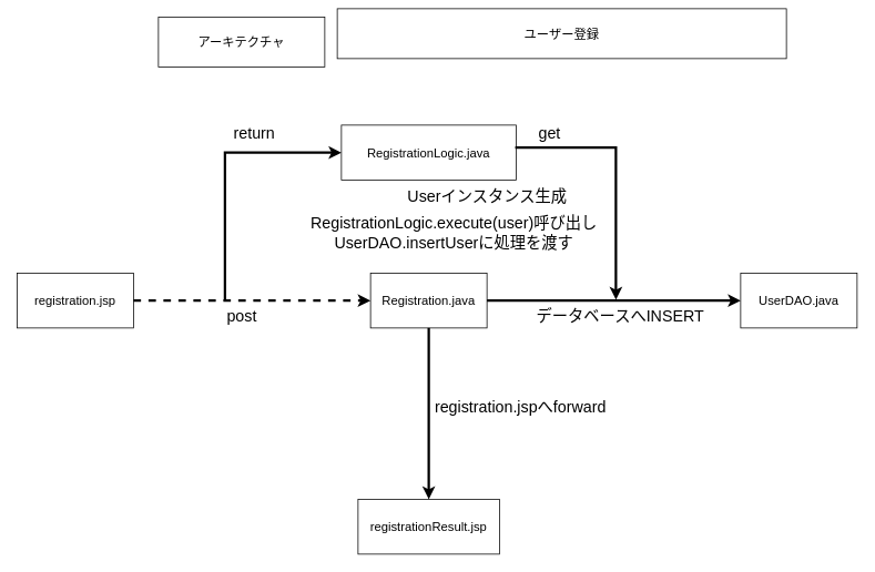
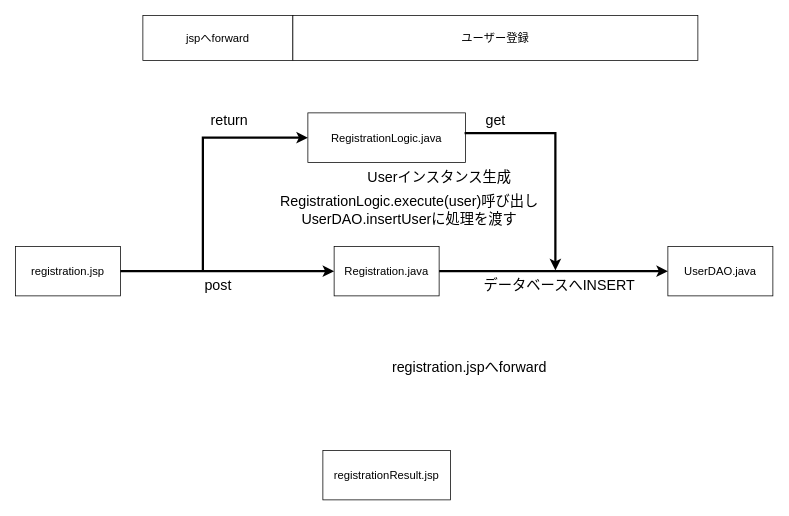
  <mxCell id="0" />
  <mxCell id="1" parent="0" />
- <mxCell id="2" value="&lt;font style=&quot;font-size: 15px;&quot;&gt;アーキテクチャ&lt;/font&gt;" style="rounded=0;whiteSpace=wrap;html=1;" vertex="1" parent="1"><mxGeometry x="190" y="20" width="200" height="60" as="geometry" /></mxCell>
- <mxCell id="3" value="&lt;font style=&quot;font-size: 15px;&quot;&gt;ユーザー登録&lt;/font&gt;" style="rounded=0;whiteSpace=wrap;html=1;" vertex="1" parent="1"><mxGeometry x="405" y="10" width="540" height="60" as="geometry" /></mxCell>
+ <mxCell id="2" value="&lt;font style=&quot;font-size: 15px;&quot;&gt;jspへforward&lt;/font&gt;" style="rounded=0;whiteSpace=wrap;html=1;" vertex="1" parent="1"><mxGeometry x="190" y="20" width="200" height="60" as="geometry" /></mxCell>
+ <mxCell id="3" value="&lt;font style=&quot;font-size: 15px;&quot;&gt;ユーザー登録&lt;/font&gt;" style="rounded=0;whiteSpace=wrap;html=1;" vertex="1" parent="1"><mxGeometry x="390" y="20" width="540" height="60" as="geometry" /></mxCell>
  <mxCell id="4" value="&lt;font style=&quot;font-size: 15px;&quot;&gt;RegistrationLogic.java&lt;/font&gt;" style="rounded=0;whiteSpace=wrap;html=1;" vertex="1" parent="1"><mxGeometry x="410" y="150" width="210" height="66" as="geometry" /></mxCell>
  <mxCell id="5" value="&lt;font style=&quot;font-size: 15px;&quot;&gt;Registration.java&lt;/font&gt;" style="rounded=0;whiteSpace=wrap;html=1;" vertex="1" parent="1"><mxGeometry x="445" y="328" width="140" height="66" as="geometry" /></mxCell>
  <mxCell id="6" value="&lt;font style=&quot;font-size: 15px;&quot;&gt;registration.jsp&lt;/font&gt;" style="rounded=0;whiteSpace=wrap;html=1;" vertex="1" parent="1"><mxGeometry x="20" y="328" width="140" height="66" as="geometry" /></mxCell>
  <mxCell id="7" value="&lt;font style=&quot;font-size: 15px;&quot;&gt;registrationResult.jsp&lt;/font&gt;" style="rounded=0;whiteSpace=wrap;html=1;" vertex="1" parent="1"><mxGeometry x="430" y="600" width="170" height="66" as="geometry" /></mxCell>
  <mxCell id="8" value="&lt;font style=&quot;font-size: 15px;&quot;&gt;UserDAO.java&lt;/font&gt;" style="rounded=0;whiteSpace=wrap;html=1;" vertex="1" parent="1"><mxGeometry x="890" y="328" width="140" height="66" as="geometry" /></mxCell>
- <mxCell id="9" value="" style="endArrow=classic;html=1;rounded=0;strokeWidth=3;exitX=1;exitY=0.5;exitDx=0;exitDy=0;entryX=0;entryY=0.5;entryDx=0;entryDy=0;dashed=1;" edge="1" parent="1" source="6" target="5"><mxGeometry width="50" height="50" relative="1" as="geometry"><mxPoint x="180" y="350" as="sourcePoint" /><mxPoint x="400" y="360" as="targetPoint" /></mxGeometry></mxCell>
+ <mxCell id="9" value="" style="endArrow=classic;html=1;rounded=0;strokeWidth=3;exitX=1;exitY=0.5;exitDx=0;exitDy=0;entryX=0;entryY=0.5;entryDx=0;entryDy=0;" edge="1" parent="1" source="6" target="5"><mxGeometry width="50" height="50" relative="1" as="geometry"><mxPoint x="180" y="350" as="sourcePoint" /><mxPoint x="400" y="360" as="targetPoint" /></mxGeometry></mxCell>
  <mxCell id="10" value="&lt;font style=&quot;font-size: 19px;&quot;&gt;post&lt;/font&gt;" style="text;html=1;align=center;verticalAlign=middle;resizable=0;points=[];autosize=1;strokeColor=none;fillColor=none;" vertex="1" parent="1"><mxGeometry x="260" y="360" width="60" height="40" as="geometry" /></mxCell>
  <mxCell id="11" value="" style="endArrow=classic;html=1;rounded=0;strokeWidth=3;entryX=0;entryY=0.5;entryDx=0;entryDy=0;" edge="1" parent="1" target="4"><mxGeometry width="50" height="50" relative="1" as="geometry"><mxPoint x="270" y="360" as="sourcePoint" /><mxPoint x="270" y="190" as="targetPoint" /><Array as="points"><mxPoint x="270" y="183" /></Array></mxGeometry></mxCell>
  <mxCell id="12" value="&lt;font style=&quot;font-size: 19px;&quot;&gt;return&lt;/font&gt;" style="text;html=1;align=center;verticalAlign=middle;resizable=0;points=[];autosize=1;strokeColor=none;fillColor=none;" vertex="1" parent="1"><mxGeometry x="270" y="140" width="70" height="40" as="geometry" /></mxCell>
  <mxCell id="13" value="" style="endArrow=classic;html=1;rounded=0;strokeWidth=3;exitX=1;exitY=0.5;exitDx=0;exitDy=0;entryX=0;entryY=0.5;entryDx=0;entryDy=0;" edge="1" parent="1" source="5" target="8"><mxGeometry width="50" height="50" relative="1" as="geometry"><mxPoint x="570" y="370" as="sourcePoint" /><mxPoint x="870" y="361" as="targetPoint" /></mxGeometry></mxCell>
- <mxCell id="14" value="" style="endArrow=classic;html=1;rounded=0;strokeWidth=3;exitX=0.5;exitY=1;exitDx=0;exitDy=0;entryX=0.5;entryY=0;entryDx=0;entryDy=0;" edge="1" parent="1" source="5" target="7"><mxGeometry width="50" height="50" relative="1" as="geometry"><mxPoint x="595" y="371" as="sourcePoint" /><mxPoint x="900" y="371" as="targetPoint" /></mxGeometry></mxCell>
  <mxCell id="15" value="" style="endArrow=classic;html=1;rounded=0;strokeWidth=3;exitX=0.995;exitY=0.409;exitDx=0;exitDy=0;exitPerimeter=0;" edge="1" parent="1" source="4"><mxGeometry width="50" height="50" relative="1" as="geometry"><mxPoint x="740" y="200" as="sourcePoint" /><mxPoint x="740" y="360" as="targetPoint" /><Array as="points"><mxPoint x="740" y="177" /></Array></mxGeometry></mxCell>
  <mxCell id="16" value="&lt;font style=&quot;font-size: 19px;&quot;&gt;get&lt;/font&gt;" style="text;html=1;align=center;verticalAlign=middle;resizable=0;points=[];autosize=1;strokeColor=none;fillColor=none;" vertex="1" parent="1"><mxGeometry x="635" y="140" width="50" height="40" as="geometry" /></mxCell>
  <mxCell id="17" value="&lt;font style=&quot;font-size: 19px;&quot;&gt;データベースへINSERT&lt;/font&gt;" style="text;html=1;align=center;verticalAlign=middle;resizable=0;points=[];autosize=1;strokeColor=none;fillColor=none;" vertex="1" parent="1"><mxGeometry x="635" y="360" width="220" height="40" as="geometry" /></mxCell>
  <mxCell id="18" value="&lt;font style=&quot;font-size: 19px;&quot;&gt;registration.jspへforward&lt;/font&gt;" style="text;html=1;align=center;verticalAlign=middle;resizable=0;points=[];autosize=1;strokeColor=none;fillColor=none;" vertex="1" parent="1"><mxGeometry x="510" y="470" width="230" height="40" as="geometry" /></mxCell>
  <mxCell id="19" value="&lt;font style=&quot;font-size: 19px;&quot;&gt;Userインスタンス生成&lt;/font&gt;" style="text;html=1;align=center;verticalAlign=middle;resizable=0;points=[];autosize=1;strokeColor=none;fillColor=none;" vertex="1" parent="1"><mxGeometry x="480" y="216" width="210" height="40" as="geometry" /></mxCell>
  <mxCell id="20" value="&lt;font style=&quot;font-size: 19px;&quot;&gt;RegistrationLogic.execute(user)呼び出し&lt;/font&gt;&lt;div&gt;&lt;font style=&quot;font-size: 19px;&quot;&gt;UserDAO.insertUserに処理を渡す&lt;/font&gt;&lt;/div&gt;" style="text;html=1;align=center;verticalAlign=middle;resizable=0;points=[];autosize=1;strokeColor=none;fillColor=none;" vertex="1" parent="1"><mxGeometry x="360" y="250" width="370" height="60" as="geometry" /></mxCell>
